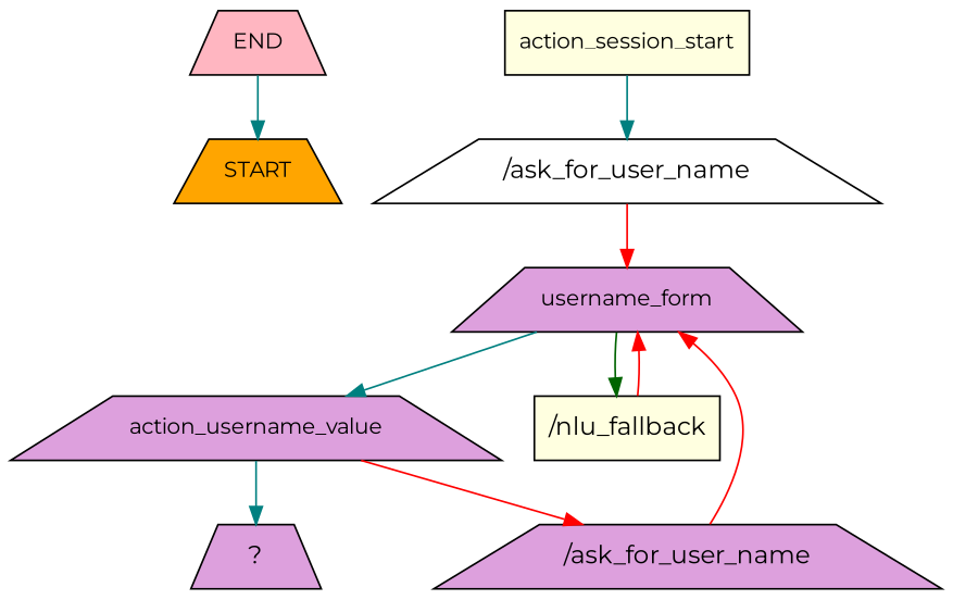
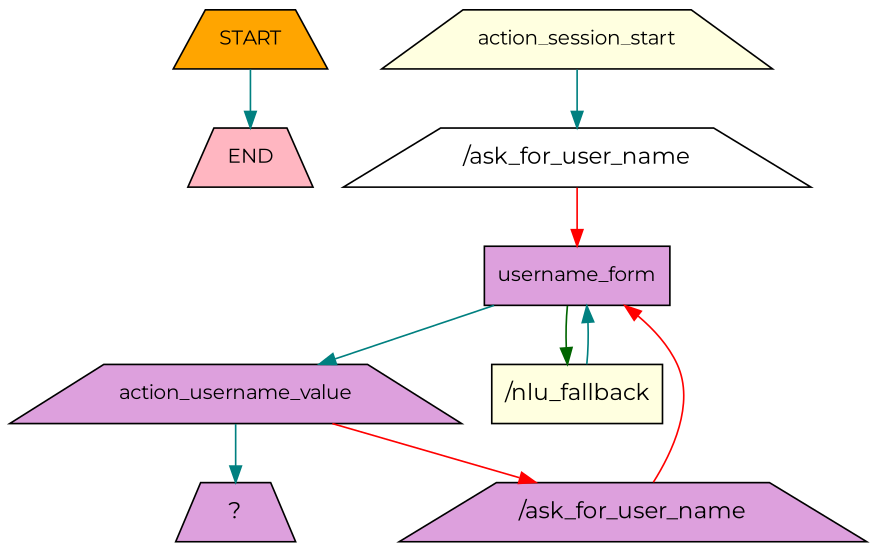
  digraph {
    fontname=Montserrat
    node [fillcolor=plum fontname=Montserrat fontsize=12 shape=trapezium style=filled]
    edge [color=teal fontname=Montserrat]
    n1 [fillcolor=orange label=START]
    n2 [fillcolor=lightpink label=END]
-   n3 [fillcolor=lightyellow label=action_session_start shape=box]
+   n3 [fillcolor=lightyellow label=action_session_start]
    n4 [fillcolor=white label="/ask_for_user_name" fontsize=""]
-   n5 [label=username_form]
+   n5 [label=username_form shape=box]
    n6 [label=action_username_value]
    n7 [fillcolor=lightyellow label="/nlu_fallback" shape=box fontsize=""]
    n8 [label="  ?  " fontsize=""]
    n9 [label="/ask_for_user_name" fontsize=""]
-   n2 -> n1
+   n1 -> n2
    n3 -> n4
    n4 -> n5 [color=red]
    n5 -> n6
    n5 -> n7 [color=darkgreen]
    n6 -> n8
    n6 -> n9 [color=red]
-   n7 -> n5 [color=red]
+   n7 -> n5
    n9 -> n5 [color=red]
  }
